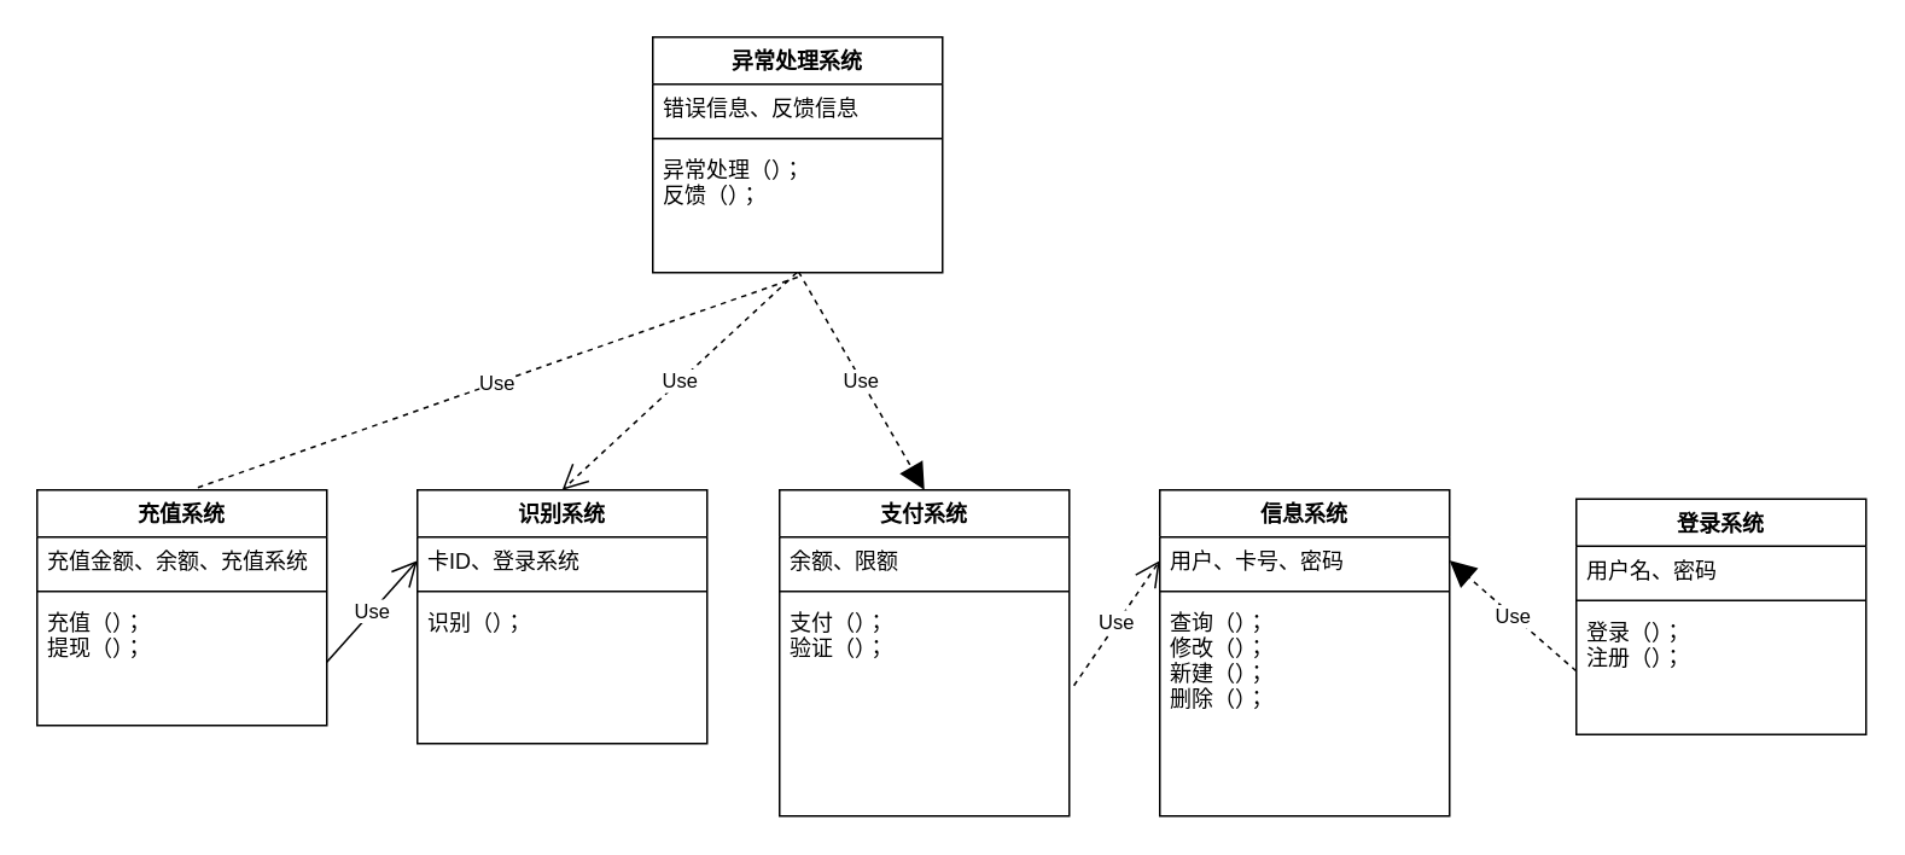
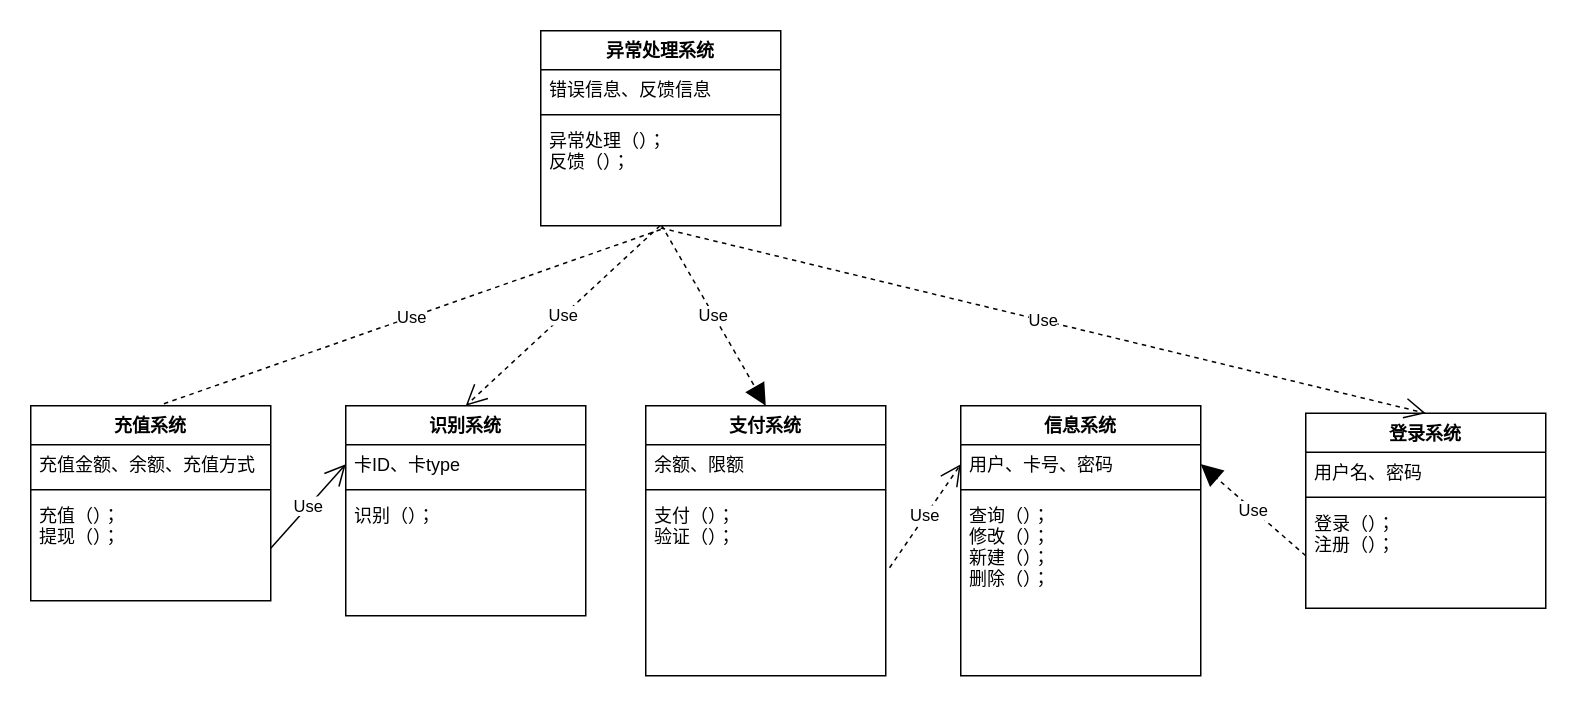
  <mxCell id="0" />
  <mxCell id="1" parent="0" />
  <mxCell id="2" value="充值系统" style="swimlane;fontStyle=1;align=center;verticalAlign=top;childLayout=stackLayout;horizontal=1;startSize=26;horizontalStack=0;resizeParent=1;resizeParentMax=0;resizeLast=0;collapsible=1;marginBottom=0;" parent="1" vertex="1"><mxGeometry x="20" y="270" width="160" height="130" as="geometry" /></mxCell>
- <mxCell id="3" value="充值金额、余额、充值系统" style="text;strokeColor=none;fillColor=none;align=left;verticalAlign=top;spacingLeft=4;spacingRight=4;overflow=hidden;rotatable=0;points=[[0,0.5],[1,0.5]];portConstraint=eastwest;" parent="2" vertex="1"><mxGeometry y="26" width="160" height="26" as="geometry" /></mxCell>
+ <mxCell id="3" value="充值金额、余额、充值方式" style="text;strokeColor=none;fillColor=none;align=left;verticalAlign=top;spacingLeft=4;spacingRight=4;overflow=hidden;rotatable=0;points=[[0,0.5],[1,0.5]];portConstraint=eastwest;" parent="2" vertex="1"><mxGeometry y="26" width="160" height="26" as="geometry" /></mxCell>
  <mxCell id="4" value="" style="line;strokeWidth=1;fillColor=none;align=left;verticalAlign=middle;spacingTop=-1;spacingLeft=3;spacingRight=3;rotatable=0;labelPosition=right;points=[];portConstraint=eastwest;" parent="2" vertex="1"><mxGeometry y="52" width="160" height="8" as="geometry" /></mxCell>
  <mxCell id="5" value="充值（）；&#10;提现（）；&#10;" style="text;strokeColor=none;fillColor=none;align=left;verticalAlign=top;spacingLeft=4;spacingRight=4;overflow=hidden;rotatable=0;points=[[0,0.5],[1,0.5]];portConstraint=eastwest;" parent="2" vertex="1"><mxGeometry y="60" width="160" height="70" as="geometry" /></mxCell>
  <mxCell id="6" value="信息系统" style="swimlane;fontStyle=1;align=center;verticalAlign=top;childLayout=stackLayout;horizontal=1;startSize=26;horizontalStack=0;resizeParent=1;resizeParentMax=0;resizeLast=0;collapsible=1;marginBottom=0;" parent="1" vertex="1"><mxGeometry x="640" y="270" width="160" height="180" as="geometry" /></mxCell>
  <mxCell id="7" value="用户、卡号、密码" style="text;strokeColor=none;fillColor=none;align=left;verticalAlign=top;spacingLeft=4;spacingRight=4;overflow=hidden;rotatable=0;points=[[0,0.5],[1,0.5]];portConstraint=eastwest;" parent="6" vertex="1"><mxGeometry y="26" width="160" height="26" as="geometry" /></mxCell>
  <mxCell id="8" value="" style="line;strokeWidth=1;fillColor=none;align=left;verticalAlign=middle;spacingTop=-1;spacingLeft=3;spacingRight=3;rotatable=0;labelPosition=right;points=[];portConstraint=eastwest;" parent="6" vertex="1"><mxGeometry y="52" width="160" height="8" as="geometry" /></mxCell>
  <mxCell id="9" value="查询（）；&#10;修改（）；&#10;新建（）；&#10;删除（）；&#10;" style="text;strokeColor=none;fillColor=none;align=left;verticalAlign=top;spacingLeft=4;spacingRight=4;overflow=hidden;rotatable=0;points=[[0,0.5],[1,0.5]];portConstraint=eastwest;" parent="6" vertex="1"><mxGeometry y="60" width="160" height="120" as="geometry" /></mxCell>
  <mxCell id="10" value="登录系统" style="swimlane;fontStyle=1;align=center;verticalAlign=top;childLayout=stackLayout;horizontal=1;startSize=26;horizontalStack=0;resizeParent=1;resizeParentMax=0;resizeLast=0;collapsible=1;marginBottom=0;" parent="1" vertex="1"><mxGeometry x="870" y="275" width="160" height="130" as="geometry" /></mxCell>
  <mxCell id="11" value="用户名、密码" style="text;strokeColor=none;fillColor=none;align=left;verticalAlign=top;spacingLeft=4;spacingRight=4;overflow=hidden;rotatable=0;points=[[0,0.5],[1,0.5]];portConstraint=eastwest;" parent="10" vertex="1"><mxGeometry y="26" width="160" height="26" as="geometry" /></mxCell>
  <mxCell id="12" value="" style="line;strokeWidth=1;fillColor=none;align=left;verticalAlign=middle;spacingTop=-1;spacingLeft=3;spacingRight=3;rotatable=0;labelPosition=right;points=[];portConstraint=eastwest;" parent="10" vertex="1"><mxGeometry y="52" width="160" height="8" as="geometry" /></mxCell>
  <mxCell id="13" value="登录（）；&#10;注册（）；" style="text;strokeColor=none;fillColor=none;align=left;verticalAlign=top;spacingLeft=4;spacingRight=4;overflow=hidden;rotatable=0;points=[[0,0.5],[1,0.5]];portConstraint=eastwest;" parent="10" vertex="1"><mxGeometry y="60" width="160" height="70" as="geometry" /></mxCell>
  <mxCell id="14" value="识别系统" style="swimlane;fontStyle=1;align=center;verticalAlign=top;childLayout=stackLayout;horizontal=1;startSize=26;horizontalStack=0;resizeParent=1;resizeParentMax=0;resizeLast=0;collapsible=1;marginBottom=0;" parent="1" vertex="1"><mxGeometry x="230" y="270" width="160" height="140" as="geometry" /></mxCell>
- <mxCell id="15" value="卡ID、登录系统" style="text;strokeColor=none;fillColor=none;align=left;verticalAlign=top;spacingLeft=4;spacingRight=4;overflow=hidden;rotatable=0;points=[[0,0.5],[1,0.5]];portConstraint=eastwest;" parent="14" vertex="1"><mxGeometry y="26" width="160" height="26" as="geometry" /></mxCell>
+ <mxCell id="15" value="卡ID、卡type" style="text;strokeColor=none;fillColor=none;align=left;verticalAlign=top;spacingLeft=4;spacingRight=4;overflow=hidden;rotatable=0;points=[[0,0.5],[1,0.5]];portConstraint=eastwest;" parent="14" vertex="1"><mxGeometry y="26" width="160" height="26" as="geometry" /></mxCell>
  <mxCell id="16" value="" style="line;strokeWidth=1;fillColor=none;align=left;verticalAlign=middle;spacingTop=-1;spacingLeft=3;spacingRight=3;rotatable=0;labelPosition=right;points=[];portConstraint=eastwest;" parent="14" vertex="1"><mxGeometry y="52" width="160" height="8" as="geometry" /></mxCell>
  <mxCell id="17" value="识别（）；&#10;" style="text;strokeColor=none;fillColor=none;align=left;verticalAlign=top;spacingLeft=4;spacingRight=4;overflow=hidden;rotatable=0;points=[[0,0.5],[1,0.5]];portConstraint=eastwest;" parent="14" vertex="1"><mxGeometry y="60" width="160" height="80" as="geometry" /></mxCell>
  <mxCell id="18" value="支付系统" style="swimlane;fontStyle=1;align=center;verticalAlign=top;childLayout=stackLayout;horizontal=1;startSize=26;horizontalStack=0;resizeParent=1;resizeParentMax=0;resizeLast=0;collapsible=1;marginBottom=0;" parent="1" vertex="1"><mxGeometry x="430" y="270" width="160" height="180" as="geometry" /></mxCell>
  <mxCell id="19" value="余额、限额" style="text;strokeColor=none;fillColor=none;align=left;verticalAlign=top;spacingLeft=4;spacingRight=4;overflow=hidden;rotatable=0;points=[[0,0.5],[1,0.5]];portConstraint=eastwest;" parent="18" vertex="1"><mxGeometry y="26" width="160" height="26" as="geometry" /></mxCell>
  <mxCell id="20" value="" style="line;strokeWidth=1;fillColor=none;align=left;verticalAlign=middle;spacingTop=-1;spacingLeft=3;spacingRight=3;rotatable=0;labelPosition=right;points=[];portConstraint=eastwest;" parent="18" vertex="1"><mxGeometry y="52" width="160" height="8" as="geometry" /></mxCell>
  <mxCell id="21" value="支付（）；&#10;验证（）；&#10;" style="text;strokeColor=none;fillColor=none;align=left;verticalAlign=top;spacingLeft=4;spacingRight=4;overflow=hidden;rotatable=0;points=[[0,0.5],[1,0.5]];portConstraint=eastwest;" parent="18" vertex="1"><mxGeometry y="60" width="160" height="120" as="geometry" /></mxCell>
  <mxCell id="22" value="异常处理系统" style="swimlane;fontStyle=1;align=center;verticalAlign=top;childLayout=stackLayout;horizontal=1;startSize=26;horizontalStack=0;resizeParent=1;resizeParentMax=0;resizeLast=0;collapsible=1;marginBottom=0;" parent="1" vertex="1"><mxGeometry x="360" y="20" width="160" height="130" as="geometry" /></mxCell>
  <mxCell id="23" value="错误信息、反馈信息" style="text;strokeColor=none;fillColor=none;align=left;verticalAlign=top;spacingLeft=4;spacingRight=4;overflow=hidden;rotatable=0;points=[[0,0.5],[1,0.5]];portConstraint=eastwest;" parent="22" vertex="1"><mxGeometry y="26" width="160" height="26" as="geometry" /></mxCell>
  <mxCell id="24" value="" style="line;strokeWidth=1;fillColor=none;align=left;verticalAlign=middle;spacingTop=-1;spacingLeft=3;spacingRight=3;rotatable=0;labelPosition=right;points=[];portConstraint=eastwest;" parent="22" vertex="1"><mxGeometry y="52" width="160" height="8" as="geometry" /></mxCell>
  <mxCell id="25" value="异常处理（）；&#10;反馈（）；" style="text;strokeColor=none;fillColor=none;align=left;verticalAlign=top;spacingLeft=4;spacingRight=4;overflow=hidden;rotatable=0;points=[[0,0.5],[1,0.5]];portConstraint=eastwest;" parent="22" vertex="1"><mxGeometry y="60" width="160" height="70" as="geometry" /></mxCell>
  <mxCell id="26" value="Use" style="endArrow=block;endSize=12;dashed=1;html=1;rounded=0;exitX=0;exitY=0.5;exitDx=0;exitDy=0;entryX=1;entryY=0.5;entryDx=0;entryDy=0;" parent="1" source="13" target="7" edge="1"><mxGeometry width="160" relative="1" as="geometry"><mxPoint x="750" y="225" as="sourcePoint" /><mxPoint x="910" y="225" as="targetPoint" /></mxGeometry></mxCell>
  <mxCell id="27" value="Use" style="endArrow=open;endSize=12;dashed=1;html=1;rounded=0;exitX=1.016;exitY=0.4;exitDx=0;exitDy=0;exitPerimeter=0;entryX=0;entryY=0.5;entryDx=0;entryDy=0;" parent="1" source="21" target="7" edge="1"><mxGeometry width="160" relative="1" as="geometry"><mxPoint x="680" y="485" as="sourcePoint" /><mxPoint x="840" y="485" as="targetPoint" /></mxGeometry></mxCell>
+ <mxCell id="28" value="Use" style="endArrow=open;endSize=12;dashed=1;html=1;rounded=0;exitX=0.5;exitY=1.021;exitDx=0;exitDy=0;entryX=0.5;entryY=0;entryDx=0;entryDy=0;exitPerimeter=0;" parent="1" source="25" target="10" edge="1"><mxGeometry width="160" relative="1" as="geometry"><mxPoint x="620" y="290" as="sourcePoint" /><mxPoint x="780" y="290" as="targetPoint" /></mxGeometry></mxCell>
  <mxCell id="29" value="Use" style="endArrow=none;endSize=12;dashed=1;html=1;rounded=0;exitX=0.5;exitY=1.036;exitDx=0;exitDy=0;entryX=0.55;entryY=-0.008;entryDx=0;entryDy=0;exitPerimeter=0;entryPerimeter=0;" parent="1" source="25" target="2" edge="1"><mxGeometry width="160" relative="1" as="geometry"><mxPoint x="710" y="400" as="sourcePoint" /><mxPoint x="725.52" y="199.02" as="targetPoint" /></mxGeometry></mxCell>
  <mxCell id="30" value="Use" style="endArrow=block;endSize=12;dashed=1;html=1;rounded=0;exitX=0.503;exitY=0.993;exitDx=0;exitDy=0;entryX=0.5;entryY=0;entryDx=0;entryDy=0;exitPerimeter=0;" parent="1" source="25" target="18" edge="1"><mxGeometry width="160" relative="1" as="geometry"><mxPoint x="720" y="410" as="sourcePoint" /><mxPoint x="735.52" y="209.02" as="targetPoint" /></mxGeometry></mxCell>
  <mxCell id="31" value="Use" style="endArrow=open;endSize=12;dashed=1;html=1;rounded=0;exitX=0.497;exitY=1;exitDx=0;exitDy=0;exitPerimeter=0;entryX=0.5;entryY=0;entryDx=0;entryDy=0;" parent="1" source="25" target="14" edge="1"><mxGeometry width="160" relative="1" as="geometry"><mxPoint x="830" y="120" as="sourcePoint" /><mxPoint x="990" y="120" as="targetPoint" /></mxGeometry></mxCell>
  <mxCell id="32" value="Use" style="endArrow=open;endSize=12;dashed=0;html=1;rounded=0;exitX=1;exitY=0.5;exitDx=0;exitDy=0;entryX=0;entryY=0.5;entryDx=0;entryDy=0;" parent="1" source="5" target="15" edge="1"><mxGeometry width="160" relative="1" as="geometry"><mxPoint x="50" y="630" as="sourcePoint" /><mxPoint x="210" y="630" as="targetPoint" /></mxGeometry></mxCell>
